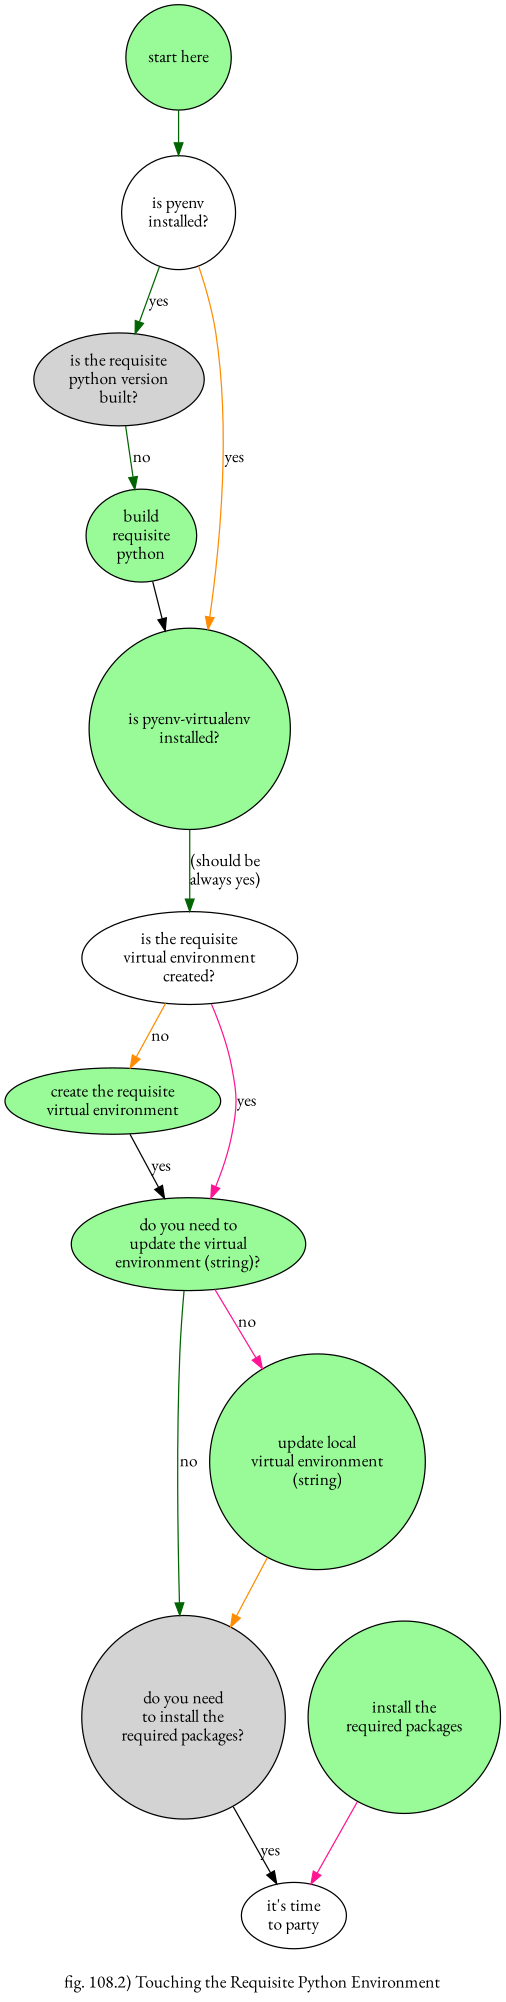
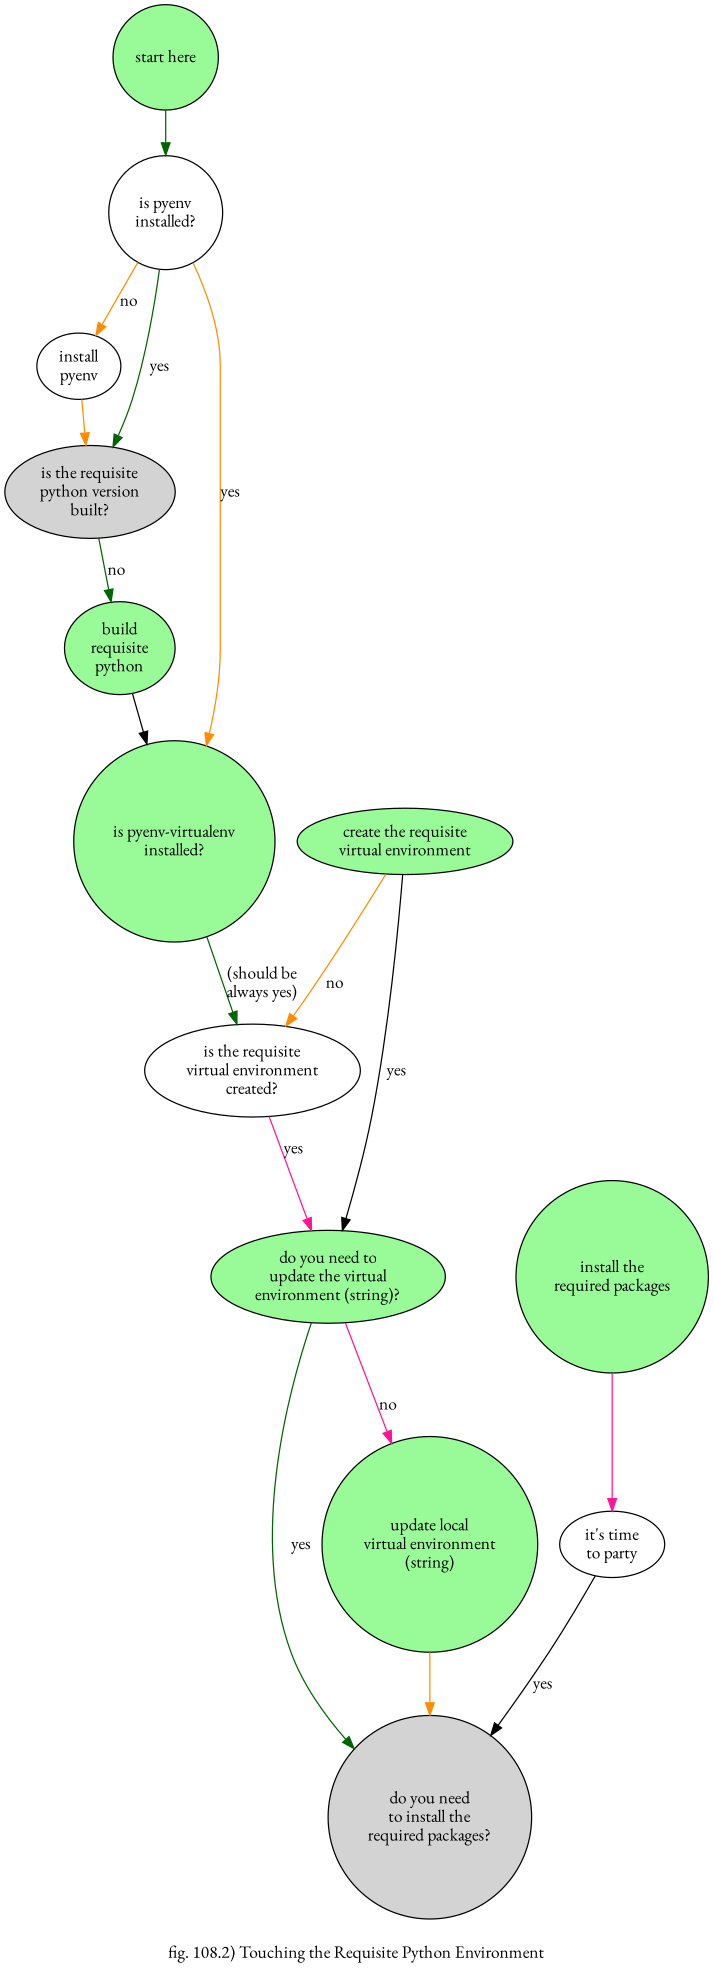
  digraph {
    fontname="EB Garamond"
    label="\nfig. 108.2) Touching the Requisite Python Environment"
    node [fillcolor=palegreen fontname="EB Garamond" shape=ellipse style=filled]
    edge [color=darkgreen fontname="EB Garamond"]
    n1 [label="start here" shape=circle]
    n2 [fillcolor=white label="is pyenv\ninstalled?" shape=circle]
+   n3 [fillcolor=white label="install\npyenv"]
    n4 [fillcolor=lightgrey label="is the requisite\npython version\nbuilt?"]
    n5 [label="is pyenv-virtualenv\ninstalled?" shape=circle]
    n6 [label="build\nrequisite\npython"]
    n7 [fillcolor=white label="is the requisite\nvirtual environment\ncreated?"]
    n8 [label="create the requisite\nvirtual environment"]
    n9 [label="do you need to\nupdate the virtual\nenvironment (string)?"]
    n10 [fillcolor=lightgrey label="do you need\nto install the\nrequired packages?" shape=circle]
    n11 [label="update local\nvirtual environment\n(string)" shape=circle]
    n12 [fillcolor=white label="it's time\nto party"]
    n13 [label="install the\nrequired packages" shape=circle]
    n1 -> n2
+   n2 -> n3 [color=darkorange label=no]
    n2 -> n4 [label=yes]
    n2 -> n5 [color=darkorange label=yes]
+   n3 -> n4 [color=darkorange]
    n4 -> n6 [label=no]
    n5 -> n7 [label="(should be\nalways yes)"]
    n6 -> n5 [color=black]
-   n7 -> n8 [color=darkorange label=no]
+   n8 -> n7 [color=darkorange label=no]
    n7 -> n9 [color=deeppink label=yes]
    n8 -> n9 [color=black label=yes]
-   n9 -> n10 [label=no]
+   n9 -> n10 [label=yes]
    n9 -> n11 [color=deeppink label=no]
-   n10 -> n12 [color=black label=yes]
+   n12 -> n10 [color=black label=yes]
    n11 -> n10 [color=darkorange]
    n13 -> n12 [color=deeppink]
  }
